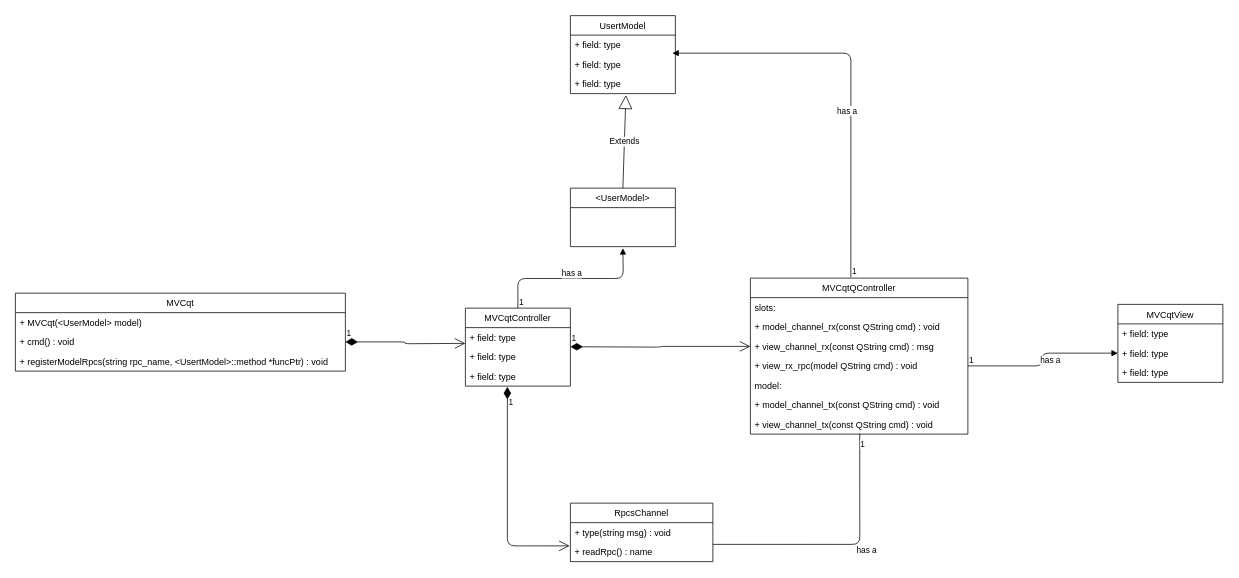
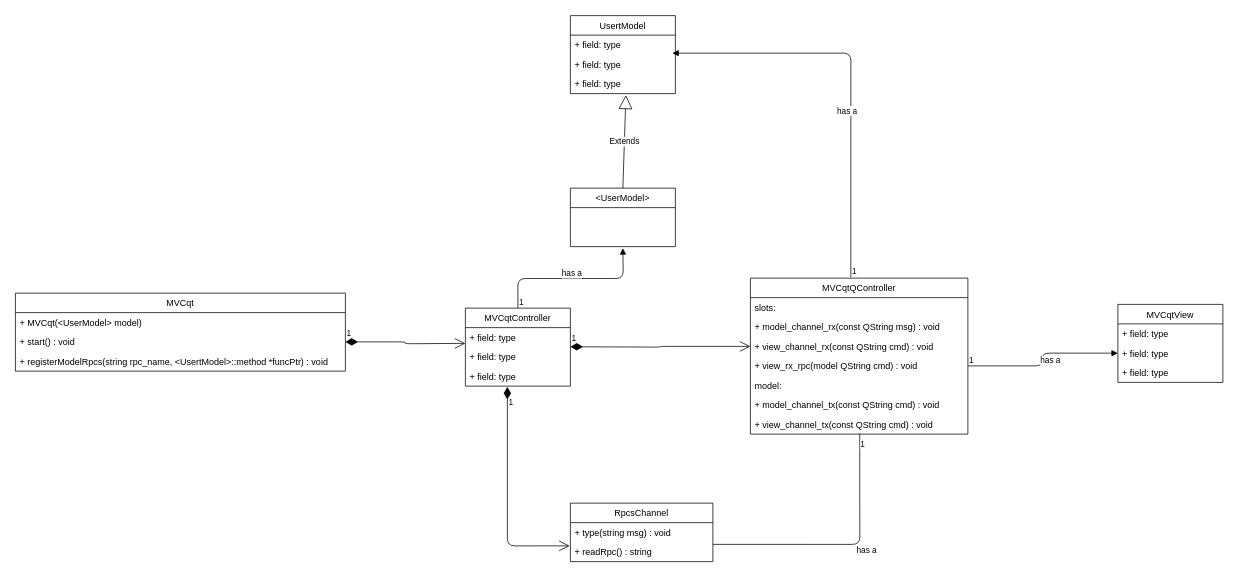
  <mxCell id="0" />
  <mxCell id="1" parent="0" />
  <mxCell id="2" value="MVCqtController" style="swimlane;fontStyle=0;childLayout=stackLayout;horizontal=1;startSize=26;fillColor=none;horizontalStack=0;resizeParent=1;resizeParentMax=0;resizeLast=0;collapsible=1;marginBottom=0;" vertex="1" parent="1"><mxGeometry x="620" y="410" width="140" height="104" as="geometry" /></mxCell>
  <mxCell id="3" value="+ field: type" style="text;strokeColor=none;fillColor=none;align=left;verticalAlign=top;spacingLeft=4;spacingRight=4;overflow=hidden;rotatable=0;points=[[0,0.5],[1,0.5]];portConstraint=eastwest;" vertex="1" parent="2"><mxGeometry y="26" width="140" height="26" as="geometry" /></mxCell>
  <mxCell id="4" value="+ field: type" style="text;strokeColor=none;fillColor=none;align=left;verticalAlign=top;spacingLeft=4;spacingRight=4;overflow=hidden;rotatable=0;points=[[0,0.5],[1,0.5]];portConstraint=eastwest;" vertex="1" parent="2"><mxGeometry y="52" width="140" height="26" as="geometry" /></mxCell>
  <mxCell id="5" value="+ field: type" style="text;strokeColor=none;fillColor=none;align=left;verticalAlign=top;spacingLeft=4;spacingRight=4;overflow=hidden;rotatable=0;points=[[0,0.5],[1,0.5]];portConstraint=eastwest;" vertex="1" parent="2"><mxGeometry y="78" width="140" height="26" as="geometry" /></mxCell>
  <mxCell id="6" value="RpcsChannel" style="swimlane;fontStyle=0;childLayout=stackLayout;horizontal=1;startSize=26;fillColor=none;horizontalStack=0;resizeParent=1;resizeParentMax=0;resizeLast=0;collapsible=1;marginBottom=0;" vertex="1" parent="1"><mxGeometry x="760" y="670" width="190" height="78" as="geometry" /></mxCell>
  <mxCell id="7" value="+ type(string msg) : void" style="text;strokeColor=none;fillColor=none;align=left;verticalAlign=top;spacingLeft=4;spacingRight=4;overflow=hidden;rotatable=0;points=[[0,0.5],[1,0.5]];portConstraint=eastwest;" vertex="1" parent="6"><mxGeometry y="26" width="190" height="26" as="geometry" /></mxCell>
- <mxCell id="8" value="+ readRpc() : name" style="text;strokeColor=none;fillColor=none;align=left;verticalAlign=top;spacingLeft=4;spacingRight=4;overflow=hidden;rotatable=0;points=[[0,0.5],[1,0.5]];portConstraint=eastwest;" vertex="1" parent="6"><mxGeometry y="52" width="190" height="26" as="geometry" /></mxCell>
+ <mxCell id="8" value="+ readRpc() : string" style="text;strokeColor=none;fillColor=none;align=left;verticalAlign=top;spacingLeft=4;spacingRight=4;overflow=hidden;rotatable=0;points=[[0,0.5],[1,0.5]];portConstraint=eastwest;" vertex="1" parent="6"><mxGeometry y="52" width="190" height="26" as="geometry" /></mxCell>
  <mxCell id="9" value="1" style="endArrow=open;html=1;endSize=12;startArrow=diamondThin;startSize=14;startFill=1;edgeStyle=orthogonalEdgeStyle;align=left;verticalAlign=bottom;entryX=0;entryY=0.5;entryDx=0;entryDy=0;" edge="1" parent="1" target="33"><mxGeometry x="-1" y="3" relative="1" as="geometry"><mxPoint x="760" y="461.5" as="sourcePoint" /><mxPoint x="920" y="461.5" as="targetPoint" /></mxGeometry></mxCell>
  <mxCell id="10" value="UsertModel" style="swimlane;fontStyle=0;childLayout=stackLayout;horizontal=1;startSize=26;fillColor=none;horizontalStack=0;resizeParent=1;resizeParentMax=0;resizeLast=0;collapsible=1;marginBottom=0;" vertex="1" parent="1"><mxGeometry x="760" y="20" width="140" height="104" as="geometry" /></mxCell>
  <mxCell id="11" value="+ field: type" style="text;strokeColor=none;fillColor=none;align=left;verticalAlign=top;spacingLeft=4;spacingRight=4;overflow=hidden;rotatable=0;points=[[0,0.5],[1,0.5]];portConstraint=eastwest;" vertex="1" parent="10"><mxGeometry y="26" width="140" height="26" as="geometry" /></mxCell>
  <mxCell id="12" value="+ field: type" style="text;strokeColor=none;fillColor=none;align=left;verticalAlign=top;spacingLeft=4;spacingRight=4;overflow=hidden;rotatable=0;points=[[0,0.5],[1,0.5]];portConstraint=eastwest;" vertex="1" parent="10"><mxGeometry y="52" width="140" height="26" as="geometry" /></mxCell>
  <mxCell id="13" value="+ field: type" style="text;strokeColor=none;fillColor=none;align=left;verticalAlign=top;spacingLeft=4;spacingRight=4;overflow=hidden;rotatable=0;points=[[0,0.5],[1,0.5]];portConstraint=eastwest;" vertex="1" parent="10"><mxGeometry y="78" width="140" height="26" as="geometry" /></mxCell>
  <mxCell id="14" value="MVCqtView" style="swimlane;fontStyle=0;childLayout=stackLayout;horizontal=1;startSize=26;fillColor=none;horizontalStack=0;resizeParent=1;resizeParentMax=0;resizeLast=0;collapsible=1;marginBottom=0;" vertex="1" parent="1"><mxGeometry x="1490" y="405" width="140" height="104" as="geometry" /></mxCell>
  <mxCell id="15" value="+ field: type" style="text;strokeColor=none;fillColor=none;align=left;verticalAlign=top;spacingLeft=4;spacingRight=4;overflow=hidden;rotatable=0;points=[[0,0.5],[1,0.5]];portConstraint=eastwest;" vertex="1" parent="14"><mxGeometry y="26" width="140" height="26" as="geometry" /></mxCell>
  <mxCell id="16" value="+ field: type" style="text;strokeColor=none;fillColor=none;align=left;verticalAlign=top;spacingLeft=4;spacingRight=4;overflow=hidden;rotatable=0;points=[[0,0.5],[1,0.5]];portConstraint=eastwest;" vertex="1" parent="14"><mxGeometry y="52" width="140" height="26" as="geometry" /></mxCell>
  <mxCell id="17" value="+ field: type" style="text;strokeColor=none;fillColor=none;align=left;verticalAlign=top;spacingLeft=4;spacingRight=4;overflow=hidden;rotatable=0;points=[[0,0.5],[1,0.5]];portConstraint=eastwest;" vertex="1" parent="14"><mxGeometry y="78" width="140" height="26" as="geometry" /></mxCell>
  <mxCell id="18" value="&lt;UserModel&gt;" style="swimlane;fontStyle=0;childLayout=stackLayout;horizontal=1;startSize=26;fillColor=none;horizontalStack=0;resizeParent=1;resizeParentMax=0;resizeLast=0;collapsible=1;marginBottom=0;" vertex="1" parent="1"><mxGeometry x="760" y="250" width="140" height="78" as="geometry" /></mxCell>
  <mxCell id="19" value="Extends" style="endArrow=block;endSize=16;endFill=0;html=1;entryX=0.529;entryY=1.077;entryDx=0;entryDy=0;entryPerimeter=0;exitX=0.5;exitY=0;exitDx=0;exitDy=0;" edge="1" parent="1" source="18" target="13"><mxGeometry width="160" relative="1" as="geometry"><mxPoint x="500" y="210" as="sourcePoint" /><mxPoint x="660" y="210" as="targetPoint" /></mxGeometry></mxCell>
  <mxCell id="20" value="has a" style="endArrow=block;endFill=1;html=1;edgeStyle=orthogonalEdgeStyle;align=left;verticalAlign=top;exitX=0.5;exitY=0;exitDx=0;exitDy=0;" edge="1" parent="1" source="2"><mxGeometry x="-0.125" y="20" relative="1" as="geometry"><mxPoint x="680" y="380" as="sourcePoint" /><mxPoint x="830" y="330" as="targetPoint" /><mxPoint as="offset" /></mxGeometry></mxCell>
  <mxCell id="21" value="1" style="edgeLabel;resizable=0;html=1;align=left;verticalAlign=bottom;" connectable="0" vertex="1" parent="20"><mxGeometry x="-1" relative="1" as="geometry" /></mxCell>
  <mxCell id="22" value="has a" style="endArrow=block;endFill=1;html=1;edgeStyle=orthogonalEdgeStyle;align=left;verticalAlign=top;entryX=0.971;entryY=-0.077;entryDx=0;entryDy=0;entryPerimeter=0;exitX=0.462;exitY=-0.005;exitDx=0;exitDy=0;exitPerimeter=0;" edge="1" parent="1" source="30" target="12"><mxGeometry x="-0.125" y="20" relative="1" as="geometry"><mxPoint x="990" y="405" as="sourcePoint" /><mxPoint x="1070" y="270" as="targetPoint" /><mxPoint as="offset" /></mxGeometry></mxCell>
  <mxCell id="23" value="1" style="edgeLabel;resizable=0;html=1;align=left;verticalAlign=bottom;" connectable="0" vertex="1" parent="22"><mxGeometry x="-1" relative="1" as="geometry" /></mxCell>
  <mxCell id="24" value="1" style="endArrow=open;html=1;endSize=12;startArrow=diamondThin;startSize=14;startFill=1;edgeStyle=orthogonalEdgeStyle;align=left;verticalAlign=bottom;exitX=0.4;exitY=1.038;exitDx=0;exitDy=0;exitPerimeter=0;entryX=-0.005;entryY=1.192;entryDx=0;entryDy=0;entryPerimeter=0;" edge="1" parent="1" source="5" target="7"><mxGeometry x="-0.797" relative="1" as="geometry"><mxPoint x="680" y="630" as="sourcePoint" /><mxPoint x="840" y="630" as="targetPoint" /><mxPoint as="offset" /></mxGeometry></mxCell>
  <mxCell id="25" value="MVCqt" style="swimlane;fontStyle=0;childLayout=stackLayout;horizontal=1;startSize=26;fillColor=none;horizontalStack=0;resizeParent=1;resizeParentMax=0;resizeLast=0;collapsible=1;marginBottom=0;" vertex="1" parent="1"><mxGeometry x="20" y="390" width="440" height="104" as="geometry" /></mxCell>
  <mxCell id="26" value="+ MVCqt(&lt;UserModel&gt; model)" style="text;strokeColor=none;fillColor=none;align=left;verticalAlign=top;spacingLeft=4;spacingRight=4;overflow=hidden;rotatable=0;points=[[0,0.5],[1,0.5]];portConstraint=eastwest;" vertex="1" parent="25"><mxGeometry y="26" width="440" height="26" as="geometry" /></mxCell>
- <mxCell id="27" value="+ cmd() : void" style="text;strokeColor=none;fillColor=none;align=left;verticalAlign=top;spacingLeft=4;spacingRight=4;overflow=hidden;rotatable=0;points=[[0,0.5],[1,0.5]];portConstraint=eastwest;" vertex="1" parent="25"><mxGeometry y="52" width="440" height="26" as="geometry" /></mxCell>
+ <mxCell id="27" value="+ start() : void" style="text;strokeColor=none;fillColor=none;align=left;verticalAlign=top;spacingLeft=4;spacingRight=4;overflow=hidden;rotatable=0;points=[[0,0.5],[1,0.5]];portConstraint=eastwest;" vertex="1" parent="25"><mxGeometry y="52" width="440" height="26" as="geometry" /></mxCell>
  <mxCell id="28" value="+ registerModelRpcs(string rpc_name, &lt;UsertModel&gt;::method *funcPtr) : void" style="text;strokeColor=none;fillColor=none;align=left;verticalAlign=top;spacingLeft=4;spacingRight=4;overflow=hidden;rotatable=0;points=[[0,0.5],[1,0.5]];portConstraint=eastwest;" vertex="1" parent="25"><mxGeometry y="78" width="440" height="26" as="geometry" /></mxCell>
  <mxCell id="29" value="1" style="endArrow=open;html=1;endSize=12;startArrow=diamondThin;startSize=14;startFill=1;edgeStyle=orthogonalEdgeStyle;align=left;verticalAlign=bottom;" edge="1" parent="1" source="27"><mxGeometry x="-1" y="3" relative="1" as="geometry"><mxPoint x="470" y="456.5" as="sourcePoint" /><mxPoint x="620" y="457" as="targetPoint" /></mxGeometry></mxCell>
  <mxCell id="30" value="MVCqtQController" style="swimlane;fontStyle=0;childLayout=stackLayout;horizontal=1;startSize=26;fillColor=none;horizontalStack=0;resizeParent=1;resizeParentMax=0;resizeLast=0;collapsible=1;marginBottom=0;" vertex="1" parent="1"><mxGeometry x="1000" y="370" width="290" height="208" as="geometry" /></mxCell>
  <mxCell id="31" value="slots:" style="text;strokeColor=none;fillColor=none;align=left;verticalAlign=top;spacingLeft=4;spacingRight=4;overflow=hidden;rotatable=0;points=[[0,0.5],[1,0.5]];portConstraint=eastwest;" vertex="1" parent="30"><mxGeometry y="26" width="290" height="26" as="geometry" /></mxCell>
- <mxCell id="32" value="+  model_channel_rx(const QString cmd) : void" style="text;strokeColor=none;fillColor=none;align=left;verticalAlign=top;spacingLeft=4;spacingRight=4;overflow=hidden;rotatable=0;points=[[0,0.5],[1,0.5]];portConstraint=eastwest;" vertex="1" parent="30"><mxGeometry y="52" width="290" height="26" as="geometry" /></mxCell>
- <mxCell id="33" value="+ view_channel_rx(const QString cmd) : msg" style="text;strokeColor=none;fillColor=none;align=left;verticalAlign=top;spacingLeft=4;spacingRight=4;overflow=hidden;rotatable=0;points=[[0,0.5],[1,0.5]];portConstraint=eastwest;" vertex="1" parent="30"><mxGeometry y="78" width="290" height="26" as="geometry" /></mxCell>
+ <mxCell id="32" value="+  model_channel_rx(const QString msg) : void" style="text;strokeColor=none;fillColor=none;align=left;verticalAlign=top;spacingLeft=4;spacingRight=4;overflow=hidden;rotatable=0;points=[[0,0.5],[1,0.5]];portConstraint=eastwest;" vertex="1" parent="30"><mxGeometry y="52" width="290" height="26" as="geometry" /></mxCell>
+ <mxCell id="33" value="+ view_channel_rx(const QString cmd) : void" style="text;strokeColor=none;fillColor=none;align=left;verticalAlign=top;spacingLeft=4;spacingRight=4;overflow=hidden;rotatable=0;points=[[0,0.5],[1,0.5]];portConstraint=eastwest;" vertex="1" parent="30"><mxGeometry y="78" width="290" height="26" as="geometry" /></mxCell>
  <mxCell id="34" value="+ view_rx_rpc(model QString cmd) : void" style="text;strokeColor=none;fillColor=none;align=left;verticalAlign=top;spacingLeft=4;spacingRight=4;overflow=hidden;rotatable=0;points=[[0,0.5],[1,0.5]];portConstraint=eastwest;" vertex="1" parent="30"><mxGeometry y="104" width="290" height="26" as="geometry" /></mxCell>
  <mxCell id="35" value="model:" style="text;strokeColor=none;fillColor=none;align=left;verticalAlign=top;spacingLeft=4;spacingRight=4;overflow=hidden;rotatable=0;points=[[0,0.5],[1,0.5]];portConstraint=eastwest;" vertex="1" parent="30"><mxGeometry y="130" width="290" height="26" as="geometry" /></mxCell>
  <mxCell id="36" value="+ model_channel_tx(const QString cmd) : void" style="text;strokeColor=none;fillColor=none;align=left;verticalAlign=top;spacingLeft=4;spacingRight=4;overflow=hidden;rotatable=0;points=[[0,0.5],[1,0.5]];portConstraint=eastwest;" vertex="1" parent="30"><mxGeometry y="156" width="290" height="26" as="geometry" /></mxCell>
  <mxCell id="37" value="+ view_channel_tx(const QString cmd) : void" style="text;strokeColor=none;fillColor=none;align=left;verticalAlign=top;spacingLeft=4;spacingRight=4;overflow=hidden;rotatable=0;points=[[0,0.5],[1,0.5]];portConstraint=eastwest;" vertex="1" parent="30"><mxGeometry y="182" width="290" height="26" as="geometry" /></mxCell>
  <mxCell id="38" value="has a" style="endArrow=none;endFill=1;html=1;edgeStyle=orthogonalEdgeStyle;align=left;verticalAlign=top;entryX=1;entryY=0.115;entryDx=0;entryDy=0;entryPerimeter=0;exitX=0.503;exitY=0.962;exitDx=0;exitDy=0;exitPerimeter=0;" edge="1" parent="1" source="37" target="8"><mxGeometry x="-0.105" y="-5" relative="1" as="geometry"><mxPoint x="1150" y="680" as="sourcePoint" /><mxPoint x="1051.96" y="747.998" as="targetPoint" /><mxPoint as="offset" /></mxGeometry></mxCell>
  <mxCell id="39" value="1" style="edgeLabel;resizable=0;html=1;align=left;verticalAlign=bottom;" connectable="0" vertex="1" parent="38"><mxGeometry x="-1" relative="1" as="geometry"><mxPoint x="-1" y="23" as="offset" /></mxGeometry></mxCell>
  <mxCell id="40" value="has a" style="endArrow=block;endFill=1;html=1;edgeStyle=orthogonalEdgeStyle;align=left;verticalAlign=top;exitX=1;exitY=0.5;exitDx=0;exitDy=0;entryX=0;entryY=0.5;entryDx=0;entryDy=0;" edge="1" parent="1" source="34" target="16"><mxGeometry x="-0.125" y="20" relative="1" as="geometry"><mxPoint x="1300" y="482" as="sourcePoint" /><mxPoint x="1440" y="402" as="targetPoint" /><mxPoint as="offset" /></mxGeometry></mxCell>
  <mxCell id="41" value="1" style="edgeLabel;resizable=0;html=1;align=left;verticalAlign=bottom;" connectable="0" vertex="1" parent="40"><mxGeometry x="-1" relative="1" as="geometry" /></mxCell>
